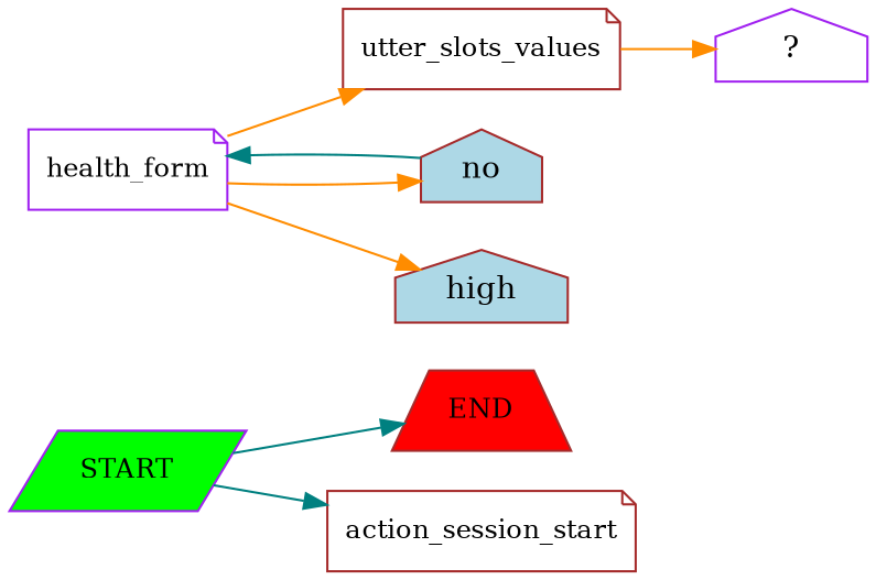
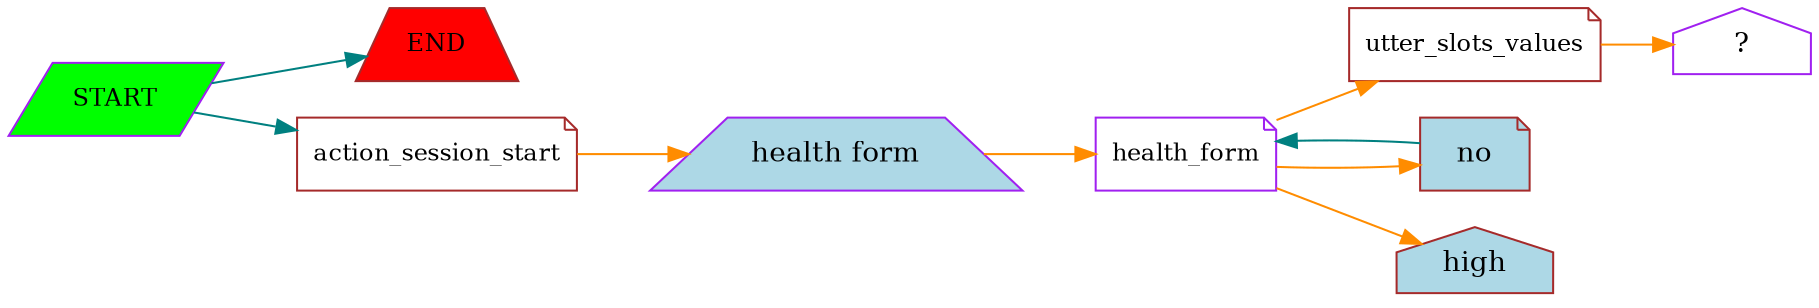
  digraph {
    rankdir=LR
    node [color=brown fontsize=12 shape=note style=filled]
    edge [color=darkorange]
    n1 [color=purple fillcolor=green label=START shape=parallelogram]
    n2 [fillcolor=red label=END shape=trapezium]
    n3 [label=action_session_start style=""]
+   n4 [color=purple fillcolor=lightblue label="health form" shape=trapezium fontsize=""]
    n5 [color=purple label=health_form style=""]
    n6 [label=utter_slots_values style=""]
-   n7 [fillcolor=lightblue label=no shape=house fontsize=""]
+   n7 [fillcolor=lightblue label=no fontsize=""]
    n8 [fillcolor=lightblue label=high shape=house fontsize=""]
    n9 [color=purple label="  ?  " shape=house fontsize="" style=""]
    n1 -> n2 [color=teal]
    n1 -> n3 [color=teal]
+   n3 -> n4
+   n4 -> n5
    n5 -> n6
    n5 -> n7
    n5 -> n8
    n6 -> n9
    n7 -> n5 [color=teal]
  }
